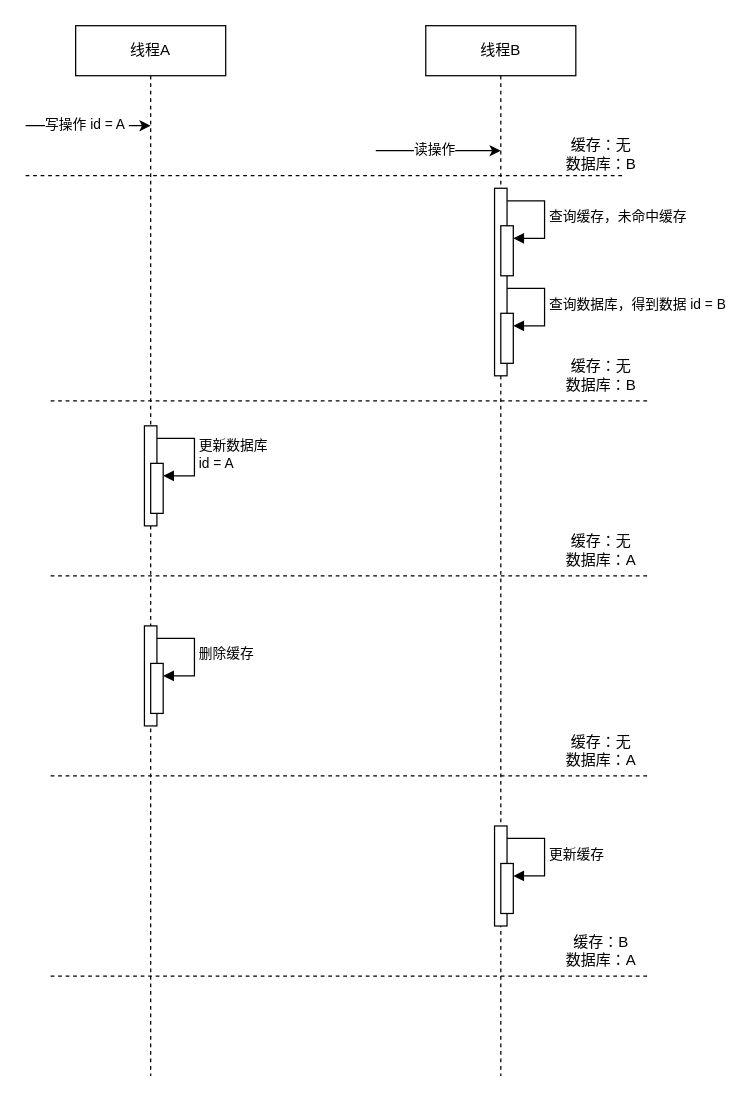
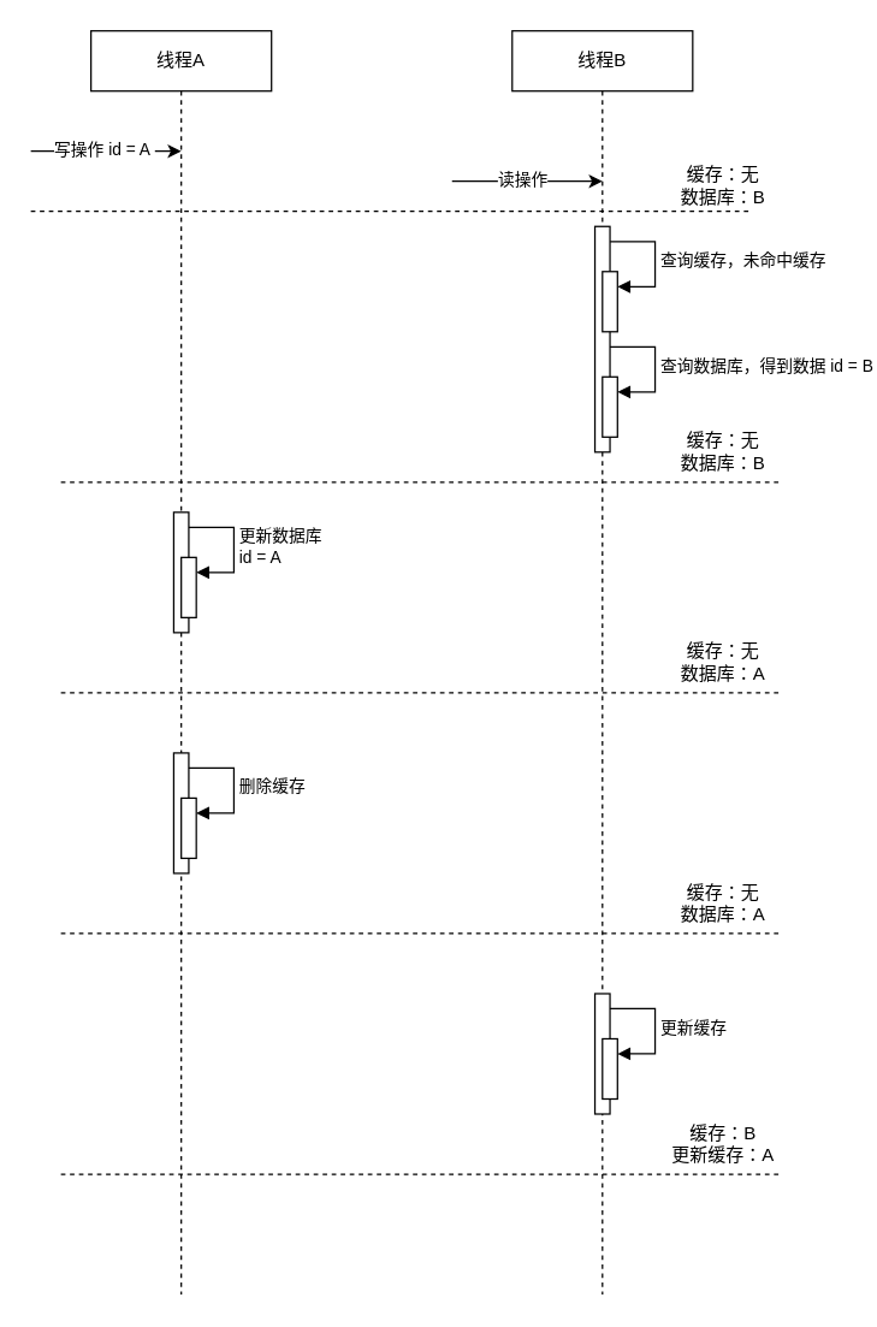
  <mxCell id="0" />
  <mxCell id="1" parent="0" />
  <mxCell id="2" value="线程A" style="shape=umlLifeline;perimeter=lifelinePerimeter;whiteSpace=wrap;html=1;container=1;dropTarget=0;collapsible=0;recursiveResize=0;outlineConnect=0;portConstraint=eastwest;newEdgeStyle={&quot;curved&quot;:0,&quot;rounded&quot;:0};" vertex="1" parent="1"><mxGeometry x="60" y="20" width="120" height="840" as="geometry" /></mxCell>
  <mxCell id="3" value="" style="html=1;points=[[0,0,0,0,5],[0,1,0,0,-5],[1,0,0,0,5],[1,1,0,0,-5]];perimeter=orthogonalPerimeter;outlineConnect=0;targetShapes=umlLifeline;portConstraint=eastwest;newEdgeStyle={&quot;curved&quot;:0,&quot;rounded&quot;:0};" vertex="1" parent="2"><mxGeometry x="55" y="480" width="10" height="80" as="geometry" /></mxCell>
  <mxCell id="4" value="" style="html=1;points=[[0,0,0,0,5],[0,1,0,0,-5],[1,0,0,0,5],[1,1,0,0,-5]];perimeter=orthogonalPerimeter;outlineConnect=0;targetShapes=umlLifeline;portConstraint=eastwest;newEdgeStyle={&quot;curved&quot;:0,&quot;rounded&quot;:0};" vertex="1" parent="2"><mxGeometry x="60" y="510" width="10" height="40" as="geometry" /></mxCell>
  <mxCell id="5" value="删除缓存" style="html=1;align=left;spacingLeft=2;endArrow=block;rounded=0;edgeStyle=orthogonalEdgeStyle;curved=0;rounded=0;" edge="1" parent="2" target="4"><mxGeometry x="-0.006" relative="1" as="geometry"><mxPoint x="65" y="490" as="sourcePoint" /><Array as="points"><mxPoint x="95" y="520" /></Array><mxPoint as="offset" /></mxGeometry></mxCell>
  <mxCell id="6" value="更新数据库&lt;div&gt;id = A&lt;/div&gt;" style="html=1;align=left;spacingLeft=2;endArrow=block;rounded=0;edgeStyle=orthogonalEdgeStyle;curved=0;rounded=0;" edge="1" parent="2" target="8"><mxGeometry relative="1" as="geometry"><mxPoint x="65" y="330" as="sourcePoint" /><Array as="points"><mxPoint x="95" y="360" /></Array></mxGeometry></mxCell>
  <mxCell id="7" value="" style="html=1;points=[[0,0,0,0,5],[0,1,0,0,-5],[1,0,0,0,5],[1,1,0,0,-5]];perimeter=orthogonalPerimeter;outlineConnect=0;targetShapes=umlLifeline;portConstraint=eastwest;newEdgeStyle={&quot;curved&quot;:0,&quot;rounded&quot;:0};" vertex="1" parent="2"><mxGeometry x="55" y="320" width="10" height="80" as="geometry" /></mxCell>
  <mxCell id="8" value="" style="html=1;points=[[0,0,0,0,5],[0,1,0,0,-5],[1,0,0,0,5],[1,1,0,0,-5]];perimeter=orthogonalPerimeter;outlineConnect=0;targetShapes=umlLifeline;portConstraint=eastwest;newEdgeStyle={&quot;curved&quot;:0,&quot;rounded&quot;:0};" vertex="1" parent="2"><mxGeometry x="60" y="350" width="10" height="40" as="geometry" /></mxCell>
  <mxCell id="9" value="线程B" style="shape=umlLifeline;perimeter=lifelinePerimeter;whiteSpace=wrap;html=1;container=1;dropTarget=0;collapsible=0;recursiveResize=0;outlineConnect=0;portConstraint=eastwest;newEdgeStyle={&quot;curved&quot;:0,&quot;rounded&quot;:0};" vertex="1" parent="1"><mxGeometry x="340" y="20" width="120" height="840" as="geometry" /></mxCell>
  <mxCell id="10" value="查询缓存，未命中缓存" style="html=1;align=left;spacingLeft=2;endArrow=block;rounded=0;edgeStyle=orthogonalEdgeStyle;curved=0;rounded=0;" edge="1" parent="9" target="12"><mxGeometry x="0.005" relative="1" as="geometry"><mxPoint x="65" y="140" as="sourcePoint" /><Array as="points"><mxPoint x="95" y="170" /></Array><mxPoint as="offset" /></mxGeometry></mxCell>
  <mxCell id="11" value="" style="html=1;points=[[0,0,0,0,5],[0,1,0,0,-5],[1,0,0,0,5],[1,1,0,0,-5]];perimeter=orthogonalPerimeter;outlineConnect=0;targetShapes=umlLifeline;portConstraint=eastwest;newEdgeStyle={&quot;curved&quot;:0,&quot;rounded&quot;:0};" vertex="1" parent="9"><mxGeometry x="55" y="130" width="10" height="150" as="geometry" /></mxCell>
  <mxCell id="12" value="" style="html=1;points=[[0,0,0,0,5],[0,1,0,0,-5],[1,0,0,0,5],[1,1,0,0,-5]];perimeter=orthogonalPerimeter;outlineConnect=0;targetShapes=umlLifeline;portConstraint=eastwest;newEdgeStyle={&quot;curved&quot;:0,&quot;rounded&quot;:0};" vertex="1" parent="9"><mxGeometry x="60" y="160" width="10" height="40" as="geometry" /></mxCell>
  <mxCell id="13" value="" style="html=1;points=[[0,0,0,0,5],[0,1,0,0,-5],[1,0,0,0,5],[1,1,0,0,-5]];perimeter=orthogonalPerimeter;outlineConnect=0;targetShapes=umlLifeline;portConstraint=eastwest;newEdgeStyle={&quot;curved&quot;:0,&quot;rounded&quot;:0};" vertex="1" parent="9"><mxGeometry x="55" y="640" width="10" height="80" as="geometry" /></mxCell>
  <mxCell id="14" value="" style="html=1;points=[[0,0,0,0,5],[0,1,0,0,-5],[1,0,0,0,5],[1,1,0,0,-5]];perimeter=orthogonalPerimeter;outlineConnect=0;targetShapes=umlLifeline;portConstraint=eastwest;newEdgeStyle={&quot;curved&quot;:0,&quot;rounded&quot;:0};" vertex="1" parent="9"><mxGeometry x="60" y="670" width="10" height="40" as="geometry" /></mxCell>
  <mxCell id="15" value="更新缓存" style="html=1;align=left;spacingLeft=2;endArrow=block;rounded=0;edgeStyle=orthogonalEdgeStyle;curved=0;rounded=0;" edge="1" target="14" parent="9"><mxGeometry relative="1" as="geometry"><mxPoint x="65" y="650" as="sourcePoint" /><Array as="points"><mxPoint x="95" y="680" /></Array></mxGeometry></mxCell>
  <mxCell id="16" value="" style="html=1;points=[[0,0,0,0,5],[0,1,0,0,-5],[1,0,0,0,5],[1,1,0,0,-5]];perimeter=orthogonalPerimeter;outlineConnect=0;targetShapes=umlLifeline;portConstraint=eastwest;newEdgeStyle={&quot;curved&quot;:0,&quot;rounded&quot;:0};" vertex="1" parent="9"><mxGeometry x="60" y="230" width="10" height="40" as="geometry" /></mxCell>
  <mxCell id="17" value="查询数据库，得到数据 id = B" style="html=1;align=left;spacingLeft=2;endArrow=block;rounded=0;edgeStyle=orthogonalEdgeStyle;curved=0;rounded=0;" edge="1" target="16" parent="9"><mxGeometry relative="1" as="geometry"><mxPoint x="65" y="210" as="sourcePoint" /><Array as="points"><mxPoint x="95" y="240" /></Array></mxGeometry></mxCell>
  <mxCell id="18" value="" style="edgeStyle=none;orthogonalLoop=1;jettySize=auto;html=1;rounded=0;" edge="1" parent="1"><mxGeometry width="80" relative="1" as="geometry"><mxPoint x="20" y="100" as="sourcePoint" /><mxPoint x="120" y="100" as="targetPoint" /><Array as="points" /></mxGeometry></mxCell>
  <mxCell id="19" value="写操作 id = A&amp;nbsp;" style="edgeLabel;html=1;align=center;verticalAlign=middle;resizable=0;points=[];" vertex="1" connectable="0" parent="18"><mxGeometry x="-0.05" y="2" relative="1" as="geometry"><mxPoint as="offset" /></mxGeometry></mxCell>
  <mxCell id="20" value="" style="endArrow=none;dashed=1;html=1;rounded=0;" edge="1" parent="1"><mxGeometry width="50" height="50" relative="1" as="geometry"><mxPoint x="20" y="140" as="sourcePoint" /><mxPoint x="500" y="140" as="targetPoint" /></mxGeometry></mxCell>
  <mxCell id="21" value="缓存：无&lt;div&gt;数据库：B&lt;/div&gt;" style="text;html=1;align=center;verticalAlign=middle;resizable=0;points=[];autosize=1;strokeColor=none;fillColor=none;" vertex="1" parent="1"><mxGeometry x="440" y="103" width="80" height="40" as="geometry" /></mxCell>
  <mxCell id="22" value="" style="endArrow=none;dashed=1;html=1;rounded=0;" edge="1" parent="1"><mxGeometry width="50" height="50" relative="1" as="geometry"><mxPoint x="40" y="320" as="sourcePoint" /><mxPoint x="520" y="320" as="targetPoint" /></mxGeometry></mxCell>
  <mxCell id="23" value="缓存：无&lt;div&gt;数据库：B&lt;/div&gt;" style="text;html=1;align=center;verticalAlign=middle;resizable=0;points=[];autosize=1;strokeColor=none;fillColor=none;" vertex="1" parent="1"><mxGeometry x="440" y="280" width="80" height="40" as="geometry" /></mxCell>
  <mxCell id="24" value="" style="edgeStyle=none;orthogonalLoop=1;jettySize=auto;html=1;rounded=0;" edge="1" parent="1"><mxGeometry width="80" relative="1" as="geometry"><mxPoint x="300" y="120" as="sourcePoint" /><mxPoint x="400" y="120" as="targetPoint" /><Array as="points" /></mxGeometry></mxCell>
  <mxCell id="25" value="读操作" style="edgeLabel;html=1;align=center;verticalAlign=middle;resizable=0;points=[];" vertex="1" connectable="0" parent="24"><mxGeometry x="-0.08" y="2" relative="1" as="geometry"><mxPoint as="offset" /></mxGeometry></mxCell>
  <mxCell id="26" value="" style="endArrow=none;dashed=1;html=1;rounded=0;" edge="1" parent="1"><mxGeometry width="50" height="50" relative="1" as="geometry"><mxPoint x="40" y="460" as="sourcePoint" /><mxPoint x="520" y="460" as="targetPoint" /></mxGeometry></mxCell>
  <mxCell id="27" value="缓存：无&lt;div&gt;数据库：A&lt;/div&gt;" style="text;html=1;align=center;verticalAlign=middle;resizable=0;points=[];autosize=1;strokeColor=none;fillColor=none;" vertex="1" parent="1"><mxGeometry x="440" y="420" width="80" height="40" as="geometry" /></mxCell>
  <mxCell id="28" value="" style="endArrow=none;dashed=1;html=1;rounded=0;" edge="1" parent="1"><mxGeometry width="50" height="50" relative="1" as="geometry"><mxPoint x="40" y="620" as="sourcePoint" /><mxPoint x="520" y="620" as="targetPoint" /></mxGeometry></mxCell>
  <mxCell id="29" value="缓存：无&lt;div&gt;数据库：A&lt;/div&gt;" style="text;html=1;align=center;verticalAlign=middle;resizable=0;points=[];autosize=1;strokeColor=none;fillColor=none;" vertex="1" parent="1"><mxGeometry x="440" y="580" width="80" height="40" as="geometry" /></mxCell>
  <mxCell id="30" value="" style="endArrow=none;dashed=1;html=1;rounded=0;" edge="1" parent="1"><mxGeometry width="50" height="50" relative="1" as="geometry"><mxPoint x="40" y="780" as="sourcePoint" /><mxPoint x="520" y="780" as="targetPoint" /></mxGeometry></mxCell>
- <mxCell id="31" value="缓存：B&lt;div&gt;数据库：A&lt;/div&gt;" style="text;html=1;align=center;verticalAlign=middle;resizable=0;points=[];autosize=1;strokeColor=none;fillColor=none;" vertex="1" parent="1"><mxGeometry x="440" y="740" width="80" height="40" as="geometry" /></mxCell>
+ <mxCell id="31" value="缓存：B&lt;div&gt;更新缓存：A&lt;/div&gt;" style="text;html=1;align=center;verticalAlign=middle;resizable=0;points=[];autosize=1;strokeColor=none;fillColor=none;" vertex="1" parent="1"><mxGeometry x="440" y="740" width="80" height="40" as="geometry" /></mxCell>
